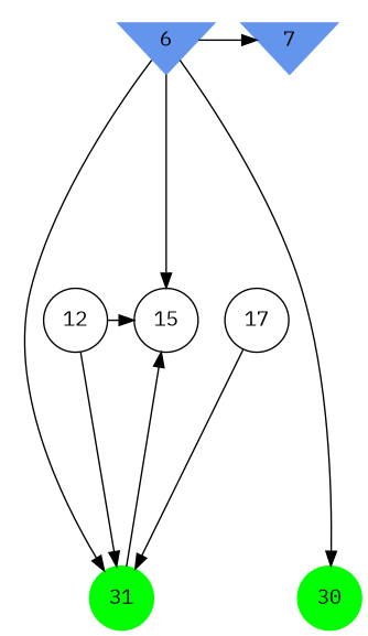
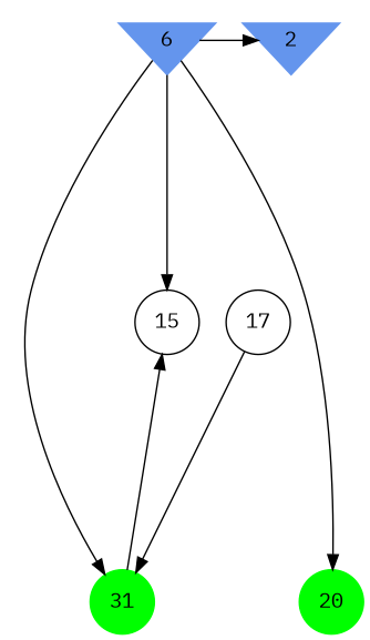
  digraph {
    fontname="IBM Plex Mono"
    ranksep=2.0
    node [color=black fontname="IBM Plex Mono" shape=circle style=filled]
    edge [fontname="IBM Plex Mono"]
-   2 [color=cornflowerblue shape=invtriangle label=7]
+   2 [color=cornflowerblue shape=invtriangle]
    6 [color=cornflowerblue shape=invtriangle]
-   12 [style=""]
    15 [style=""]
    17 [style=""]
-   30 [color=green]
+   30 [color=green label=20]
    31 [color=green]
    subgraph sub_1 {
      rank=same
      2
      6
    }
    subgraph sub_2 {
      rank=same
-     12
      15
      17
    }
    subgraph sub_3 {
      rank=same
      30
      31
    }
    6 -> 2
    6 -> 15
    6 -> 30
    6 -> 31
-   12 -> 15
-   12 -> 31
    17 -> 31
    31 -> 15
  }
